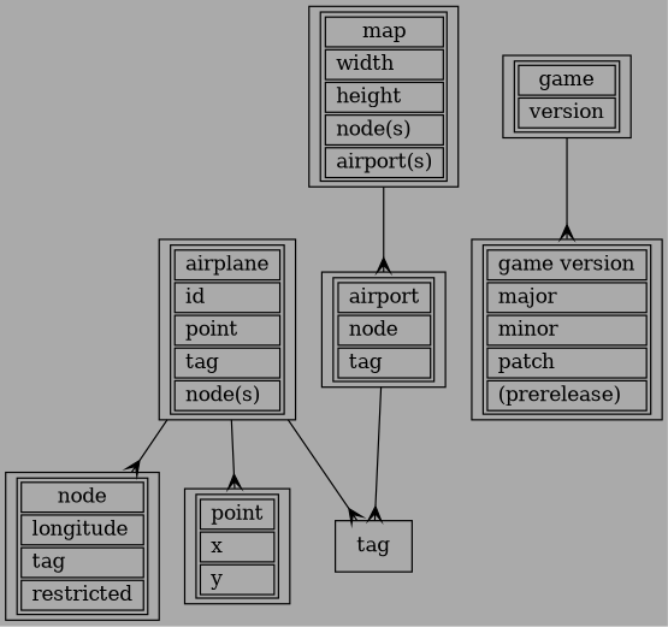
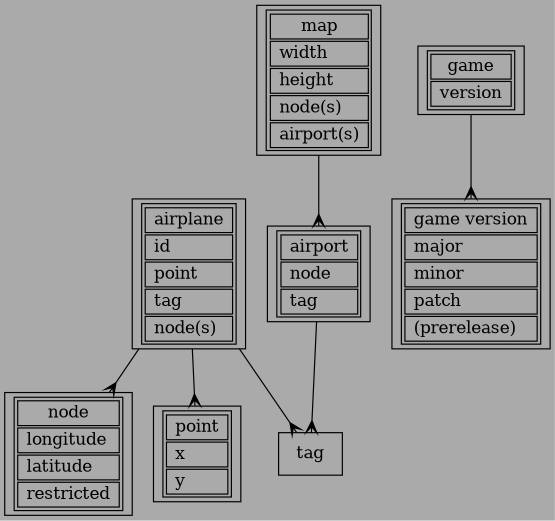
  digraph {
    bgcolor="#AAAAAA"
    node [shape=record]
    edge [arrowhead=crow]
    n1 [label=< 			<table> 				<tr><td align = "center"> 					airplane 					</td></tr> 				<tr><td align = "left"> 					id 					</td></tr> 				<tr><td align = "left"> 					point 					</td></tr> 				<tr><td align = "left"> 					tag 					</td></tr> 				<tr><td align = "left"> 					node(s) 					</td></tr> 				</table> 			>]
-   n2 [label=< 			<table> 				<tr><td align = "center"> 					node 					</td></tr> 				<tr><td align = "left"> 					longitude 					</td></tr> 				<tr><td align = "left"> 					tag 					</td></tr> 				<tr><td align = "left"> 					restricted 					</td></tr> 				</table> 			>]
+   n2 [label=< 			<table> 				<tr><td align = "center"> 					node 					</td></tr> 				<tr><td align = "left"> 					longitude 					</td></tr> 				<tr><td align = "left"> 					latitude 					</td></tr> 				<tr><td align = "left"> 					restricted 					</td></tr> 				</table> 			>]
    n3 [label=< 			<table> 				<tr><td align = "center"> 					point 					</td></tr> 				<tr><td align = "left"> 					x 					</td></tr> 				<tr><td align = "left"> 					y 					</td></tr> 				</table> 			>]
    tag
    n5 [label=< 			<table> 				<tr><td align = "center"> 					airport 					</td></tr> 				<tr><td align = "left"> 					node 					</td></tr> 				<tr><td align = "left"> 					tag 					</td></tr> 				</table> 			>]
    n6 [label=< 			<table> 				<tr><td align = "center"> 					game 					</td></tr> 				<tr><td align = "left"> 					version 					</td></tr> 				</table> 			>]
    n7 [label=< 			<table> 				<tr><td align = "center"> 					game version 					</td></tr> 				<tr><td align = "left"> 					major 					</td></tr> 				<tr><td align = "left"> 					minor 					</td></tr> 				<tr><td align = "left"> 					patch 					</td></tr> 				<tr><td align = "left"> 					(prerelease) 					</td></tr> 				</table> 			>]
    n8 [label=< 			<table> 				<tr><td align = "center"> 					map 					</td></tr> 				<tr><td align = "left"> 					width 					</td></tr> 				<tr><td align = "left"> 					height 					</td></tr> 				<tr><td align = "left"> 					node(s) 					</td></tr> 				<tr><td align = "left"> 					airport(s) 					</td></tr> 				</table> 			>]
    n1 -> n2
    n1 -> n3
    n1 -> tag
    n5 -> tag
    n6 -> n7
    n8 -> n5
  }
